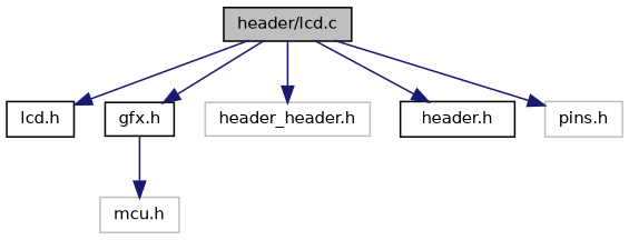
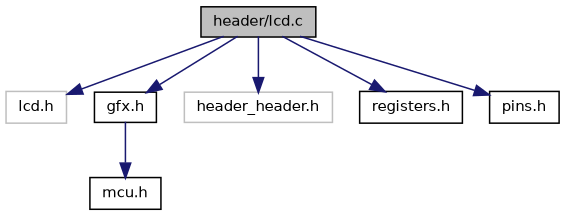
  digraph {
    fontname="DejaVu Sans"
    node [color=black fillcolor=white fontname="DejaVu Sans" fontsize=10 shape=record style=filled]
    edge [color=midnightblue fontname="DejaVu Sans" fontsize=10 labelfontname=Helvetica labelfontsize=10 style=solid]
    n1 [fillcolor=grey75 fontcolor=black height=0.2 label="header/lcd.c" width=0.4]
-   n2 [height=0.2 label="lcd.h" width=0.4]
+   n2 [color=grey75 height=0.2 label="lcd.h" width=0.4]
    n3 [height=0.2 label="gfx.h" width=0.4]
    n4 [color=grey75 height=0.2 label="header_header.h" width=0.4]
-   n5 [height=0.2 label="header.h" width=0.4]
-   n6 [color=grey75 height=0.2 label="pins.h" width=0.4]
-   n7 [color=grey75 height=0.2 label="mcu.h" width=0.4]
+   n5 [height=0.2 label="registers.h" width=0.4]
+   n6 [height=0.2 label="pins.h" width=0.4]
+   n7 [height=0.2 label="mcu.h" width=0.4]
    n1 -> n2
    n1 -> n3
    n1 -> n4
    n1 -> n5
    n1 -> n6
    n3 -> n7
  }
